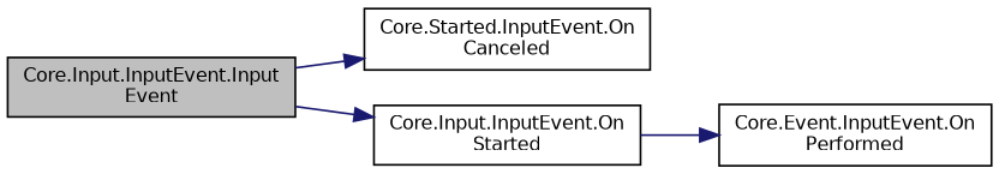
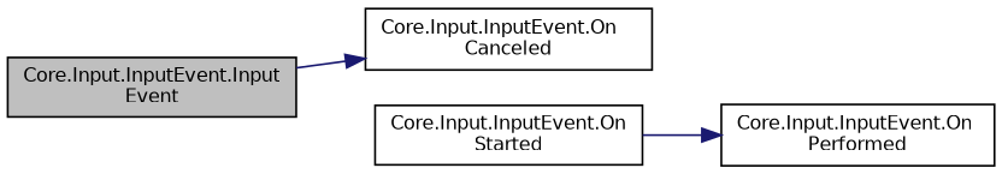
  digraph {
    rankdir=LR
    node [color=black fillcolor=white fontname=Helvetica fontsize=10 shape=record style=filled]
    edge [color=midnightblue fontname=Helvetica fontsize=10 labelfontname=Helvetica labelfontsize=10 style=solid]
    n1 [fillcolor=grey75 fontcolor=black height=0.2 label="Core.Input.InputEvent.Input\lEvent" width=0.4]
-   n2 [height=0.2 label="Core.Started.InputEvent.On\lCanceled" width=0.4]
+   n2 [height=0.2 label="Core.Input.InputEvent.On\lCanceled" width=0.4]
    n3 [height=0.2 label="Core.Input.InputEvent.On\lStarted" width=0.4]
-   n4 [height=0.2 label="Core.Event.InputEvent.On\lPerformed" width=0.4]
+   n4 [height=0.2 label="Core.Input.InputEvent.On\lPerformed" width=0.4]
    n1 -> n2
-   n1 -> n3
    n3 -> n4
  }
